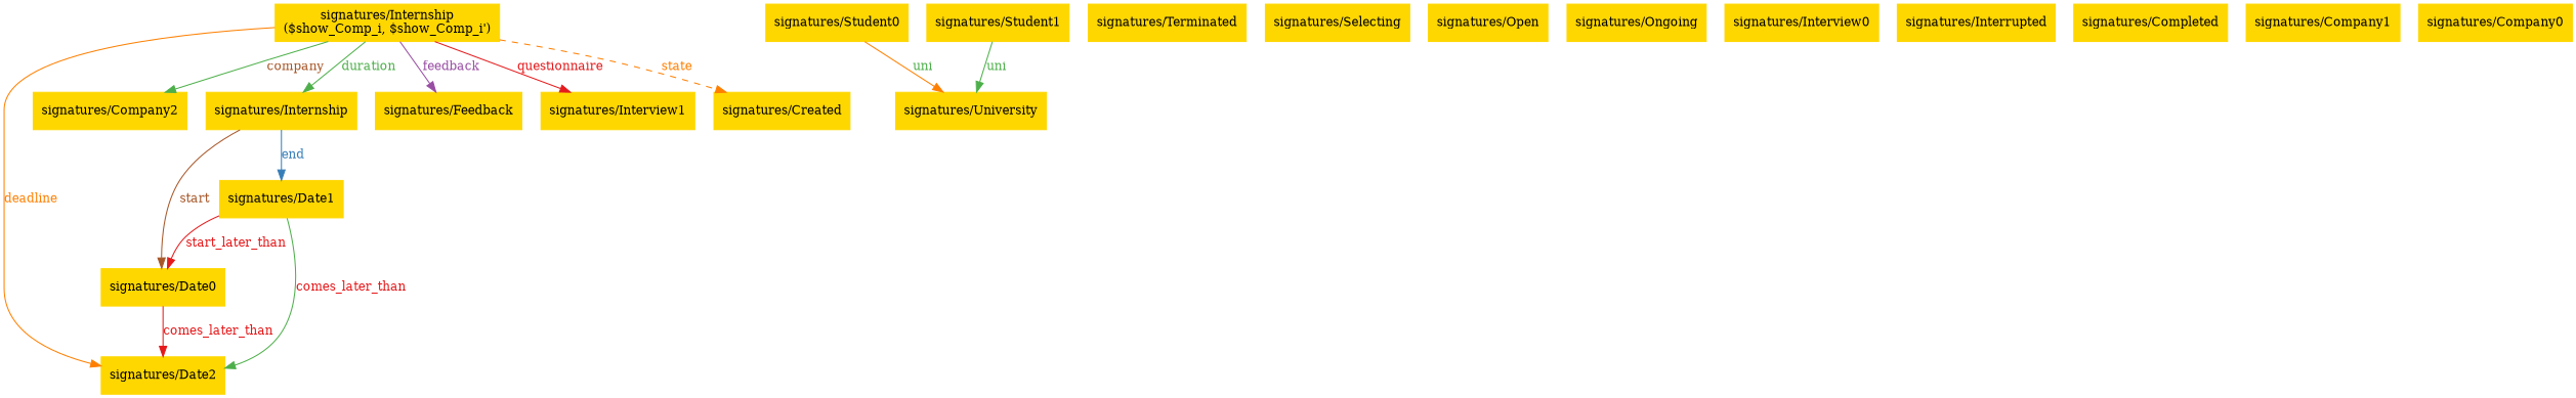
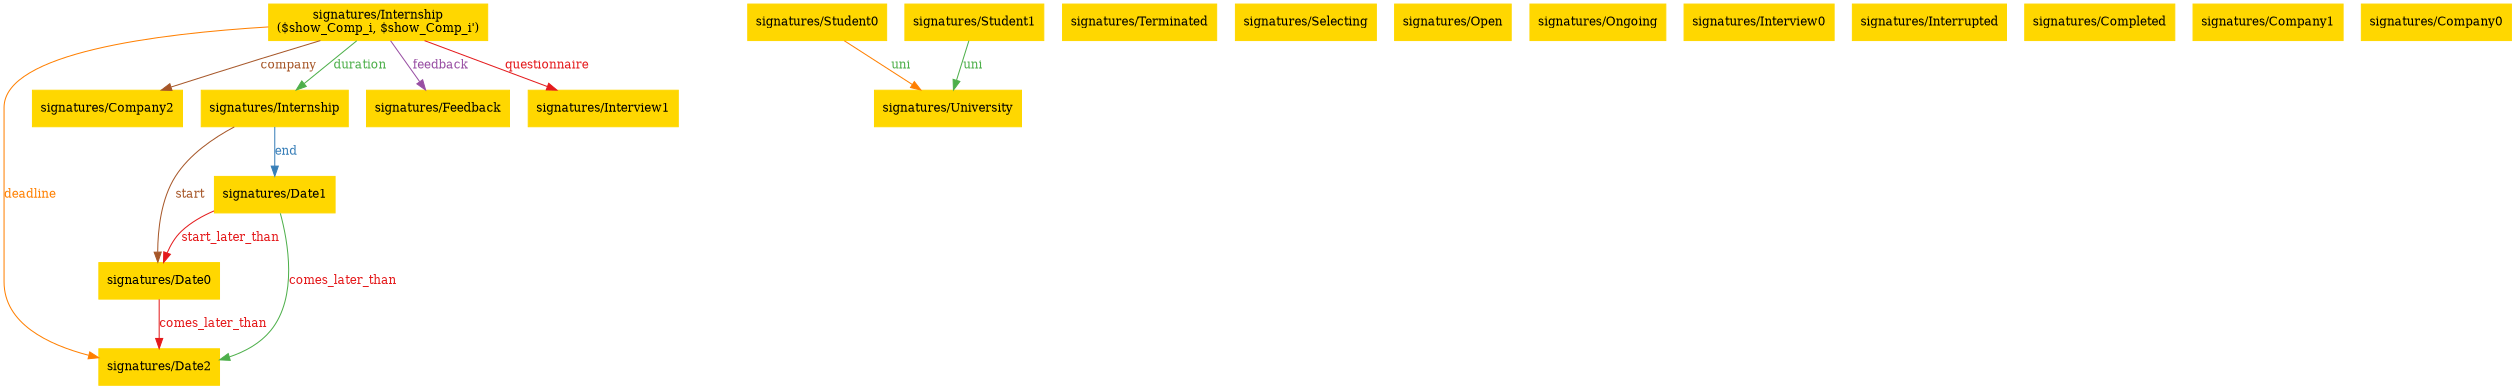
  digraph {
    fontsize=12
    rankdir=TB
    node [color="#ffd700" fontcolor="#000000" fontsize=12 shape=box style="filled, solid"]
    edge [color="#e41a1c" dir=forward fontcolor="#e41a1c" fontsize=12 style=solid weight=1]
    n1 [label="signatures/Date0" uuid="signatures/Date0"]
    n2 [label="signatures/Date2" uuid="signatures/Date2"]
    n3 [label="signatures/Date1" uuid="signatures/Date1"]
    n4 [label="signatures/Internship\n($show_Comp_i, $show_Comp_i')" uuid="signatures/Internship"]
    n5 [label="signatures/Company2" uuid="signatures/Company2"]
    n6 [label="signatures/Internship" uuid="signatures/WorkPeriod"]
    n7 [label="signatures/Feedback" uuid="signatures/Feedback"]
    n8 [label="signatures/Interview1" uuid="signatures/Interview1"]
-   n9 [label="signatures/Created" uuid="signatures/Created"]
    n10 [label="signatures/Student0" uuid="signatures/Student0"]
    n11 [label="signatures/University" uuid="signatures/University"]
    n12 [label="signatures/Student1" uuid="signatures/Student1"]
    n13 [label="signatures/Terminated" uuid="signatures/Terminated"]
    n14 [label="signatures/Selecting" uuid="signatures/Selecting"]
    n15 [label="signatures/Open" uuid="signatures/Open"]
    n16 [label="signatures/Ongoing" uuid="signatures/Ongoing"]
    n17 [label="signatures/Interview0" uuid="signatures/Interview0"]
    n18 [label="signatures/Interrupted" uuid="signatures/Interrupted"]
    n19 [label="signatures/Completed" uuid="signatures/Completed"]
    n20 [label="signatures/Company1" uuid="signatures/Company1"]
    n21 [label="signatures/Company0" uuid="signatures/Company0"]
    n1 -> n2 [label=comes_later_than uuid="<signatures/Date0, signatures/Date2>"]
    n3 -> n1 [label=start_later_than uuid="<signatures/Date1, signatures/Date0>"]
    n3 -> n2 [color="#4daf4a" label=comes_later_than uuid="<signatures/Date1, signatures/Date2>"]
    n4 -> n2 [color="#ff7f00" fontcolor="#ff7f00" label=deadline uuid="<signatures/Internship, signatures/Date2>"]
-   n4 -> n5 [color="#4daf4a" fontcolor="#a65628" label=company uuid="<signatures/Internship, signatures/Company2>"]
+   n4 -> n5 [color="#a65628" fontcolor="#a65628" label=company uuid="<signatures/Internship, signatures/Company2>"]
    n4 -> n6 [color="#4daf4a" fontcolor="#4daf4a" label=duration uuid="<signatures/Internship, signatures/WorkPeriod>"]
    n4 -> n7 [color="#984ea3" fontcolor="#984ea3" label=feedback uuid="<signatures/Internship, signatures/Feedback>"]
    n4 -> n8 [label=questionnaire uuid="<signatures/Internship, signatures/Interview1>"]
-   n4 -> n9 [color="#ff7f00" fontcolor="#ff7f00" label=state style=dashed uuid="<signatures/Internship, signatures/Created>"]
    n6 -> n1 [color="#a65628" fontcolor="#a65628" label=start uuid="<signatures/WorkPeriod, signatures/Date0>"]
    n6 -> n3 [color="#377eb8" fontcolor="#377eb8" label=end uuid="<signatures/WorkPeriod, signatures/Date1>"]
    n10 -> n11 [color="#ff7f00" fontcolor="#4daf4a" label=uni uuid="<signatures/Student0, signatures/University>"]
    n12 -> n11 [color="#4daf4a" fontcolor="#4daf4a" label=uni uuid="<signatures/Student1, signatures/University>"]
  }
